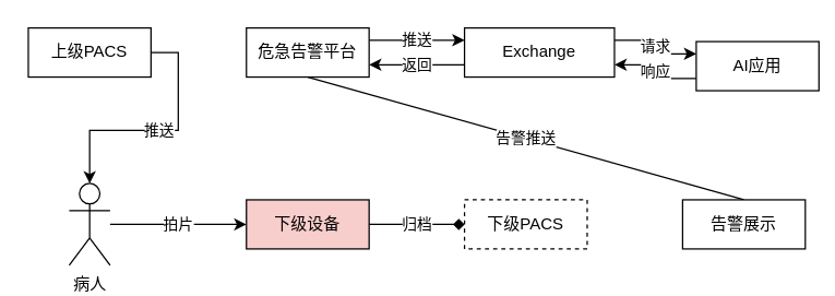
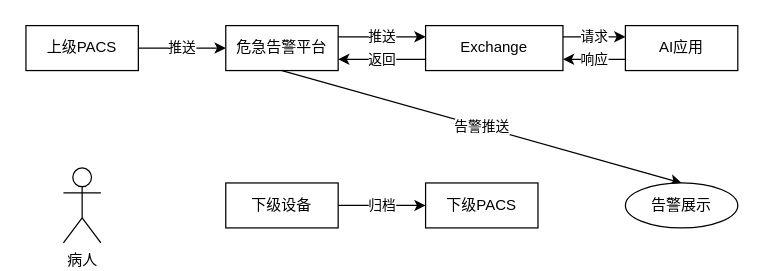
  <mxCell id="0" />
  <mxCell id="1" parent="0" />
- <mxCell id="2" value="归档" style="edgeStyle=orthogonalEdgeStyle;rounded=0;orthogonalLoop=1;jettySize=auto;html=1;entryX=0;entryY=0.5;entryDx=0;entryDy=0;endArrow=diamond;" parent="1" source="3" target="4" edge="1"><mxGeometry relative="1" as="geometry" /></mxCell>
- <mxCell id="3" value="下级设备" style="rounded=0;whiteSpace=wrap;html=1;fillColor=#f8cecc;" parent="1" vertex="1"><mxGeometry x="180" y="146" width="90" height="36" as="geometry" /></mxCell>
- <mxCell id="4" value="下级PACS" style="rounded=0;whiteSpace=wrap;html=1;dashed=1;" parent="1" vertex="1"><mxGeometry x="340" y="146" width="90" height="36" as="geometry" /></mxCell>
- <mxCell id="5" value="推送" style="edgeStyle=orthogonalEdgeStyle;rounded=0;orthogonalLoop=1;jettySize=auto;html=1;exitX=1;exitY=0.5;exitDx=0;exitDy=0;" parent="1" source="6" target="15" edge="1"><mxGeometry relative="1" as="geometry" /></mxCell>
+ <mxCell id="2" value="归档" style="edgeStyle=orthogonalEdgeStyle;rounded=0;orthogonalLoop=1;jettySize=auto;html=1;entryX=0;entryY=0.5;entryDx=0;entryDy=0;" parent="1" source="3" target="4" edge="1"><mxGeometry relative="1" as="geometry" /></mxCell>
+ <mxCell id="3" value="下级设备" style="rounded=0;whiteSpace=wrap;html=1;" parent="1" vertex="1"><mxGeometry x="180" y="146" width="90" height="36" as="geometry" /></mxCell>
+ <mxCell id="4" value="下级PACS" style="rounded=0;whiteSpace=wrap;html=1;" parent="1" vertex="1"><mxGeometry x="340" y="146" width="90" height="36" as="geometry" /></mxCell>
+ <mxCell id="5" value="推送" style="edgeStyle=orthogonalEdgeStyle;rounded=0;orthogonalLoop=1;jettySize=auto;html=1;exitX=1;exitY=0.5;exitDx=0;exitDy=0;entryX=0;entryY=0.5;entryDx=0;entryDy=0;" parent="1" source="6" target="9" edge="1"><mxGeometry relative="1" as="geometry" /></mxCell>
  <mxCell id="6" value="上级PACS" style="rounded=0;whiteSpace=wrap;html=1;" parent="1" vertex="1"><mxGeometry x="20" y="20" width="90" height="36" as="geometry" /></mxCell>
  <mxCell id="7" value="推送" style="edgeStyle=orthogonalEdgeStyle;rounded=0;orthogonalLoop=1;jettySize=auto;html=1;exitX=1;exitY=0.25;exitDx=0;exitDy=0;entryX=0;entryY=0.25;entryDx=0;entryDy=0;" parent="1" source="9" target="12" edge="1"><mxGeometry relative="1" as="geometry" /></mxCell>
- <mxCell id="8" value="告警推送" style="rounded=0;orthogonalLoop=1;jettySize=auto;html=1;exitX=0.5;exitY=1;exitDx=0;exitDy=0;entryX=0.5;entryY=0;entryDx=0;entryDy=0;endArrow=none;" edge="1" parent="1" source="9" target="13"><mxGeometry relative="1" as="geometry" /></mxCell>
+ <mxCell id="8" value="告警推送" style="rounded=0;orthogonalLoop=1;jettySize=auto;html=1;exitX=0.5;exitY=1;exitDx=0;exitDy=0;entryX=0.5;entryY=0;entryDx=0;entryDy=0;" edge="1" parent="1" source="9" target="13"><mxGeometry relative="1" as="geometry" /></mxCell>
  <mxCell id="9" value="危急告警平台" style="rounded=0;whiteSpace=wrap;html=1;" parent="1" vertex="1"><mxGeometry x="180" y="20" width="90" height="36" as="geometry" /></mxCell>
  <mxCell id="10" value="返回" style="edgeStyle=orthogonalEdgeStyle;rounded=0;orthogonalLoop=1;jettySize=auto;html=1;exitX=0;exitY=0.75;exitDx=0;exitDy=0;entryX=1;entryY=0.75;entryDx=0;entryDy=0;" parent="1" source="12" target="9" edge="1"><mxGeometry relative="1" as="geometry" /></mxCell>
  <mxCell id="11" value="请求" style="edgeStyle=orthogonalEdgeStyle;rounded=0;orthogonalLoop=1;jettySize=auto;html=1;exitX=1;exitY=0.25;exitDx=0;exitDy=0;entryX=0;entryY=0.25;entryDx=0;entryDy=0;" edge="1" parent="1" source="12" target="17"><mxGeometry relative="1" as="geometry" /></mxCell>
  <mxCell id="12" value="Exchange" style="rounded=0;whiteSpace=wrap;html=1;" parent="1" vertex="1"><mxGeometry x="340" y="20" width="110" height="36" as="geometry" /></mxCell>
- <mxCell id="13" value="告警展示" style="rounded=0;whiteSpace=wrap;html=1;" parent="1" vertex="1"><mxGeometry x="500" y="146" width="90" height="36" as="geometry" /></mxCell>
- <mxCell id="14" value="拍片" style="edgeStyle=orthogonalEdgeStyle;rounded=0;orthogonalLoop=1;jettySize=auto;html=1;entryX=0;entryY=0.5;entryDx=0;entryDy=0;" parent="1" source="15" target="3" edge="1"><mxGeometry relative="1" as="geometry" /></mxCell>
+ <mxCell id="13" value="告警展示" style="ellipse;whiteSpace=wrap;html=1;" parent="1" vertex="1"><mxGeometry x="500" y="146" width="90" height="36" as="geometry" /></mxCell>
  <mxCell id="15" value="病人" style="shape=umlActor;verticalLabelPosition=bottom;verticalAlign=top;html=1;outlineConnect=0;" parent="1" vertex="1"><mxGeometry x="50" y="134" width="30" height="60" as="geometry" /></mxCell>
  <mxCell id="16" value="响应" style="edgeStyle=orthogonalEdgeStyle;rounded=0;orthogonalLoop=1;jettySize=auto;html=1;exitX=0;exitY=0.75;exitDx=0;exitDy=0;entryX=1;entryY=0.75;entryDx=0;entryDy=0;" edge="1" parent="1" source="17" target="12"><mxGeometry relative="1" as="geometry" /></mxCell>
- <mxCell id="17" value="AI应用" style="rounded=0;whiteSpace=wrap;html=1;" vertex="1" parent="1"><mxGeometry x="510" y="30" width="90" height="36" as="geometry" /></mxCell>
+ <mxCell id="17" value="AI应用" style="rounded=0;whiteSpace=wrap;html=1;" vertex="1" parent="1"><mxGeometry x="500" y="20" width="90" height="36" as="geometry" /></mxCell>
